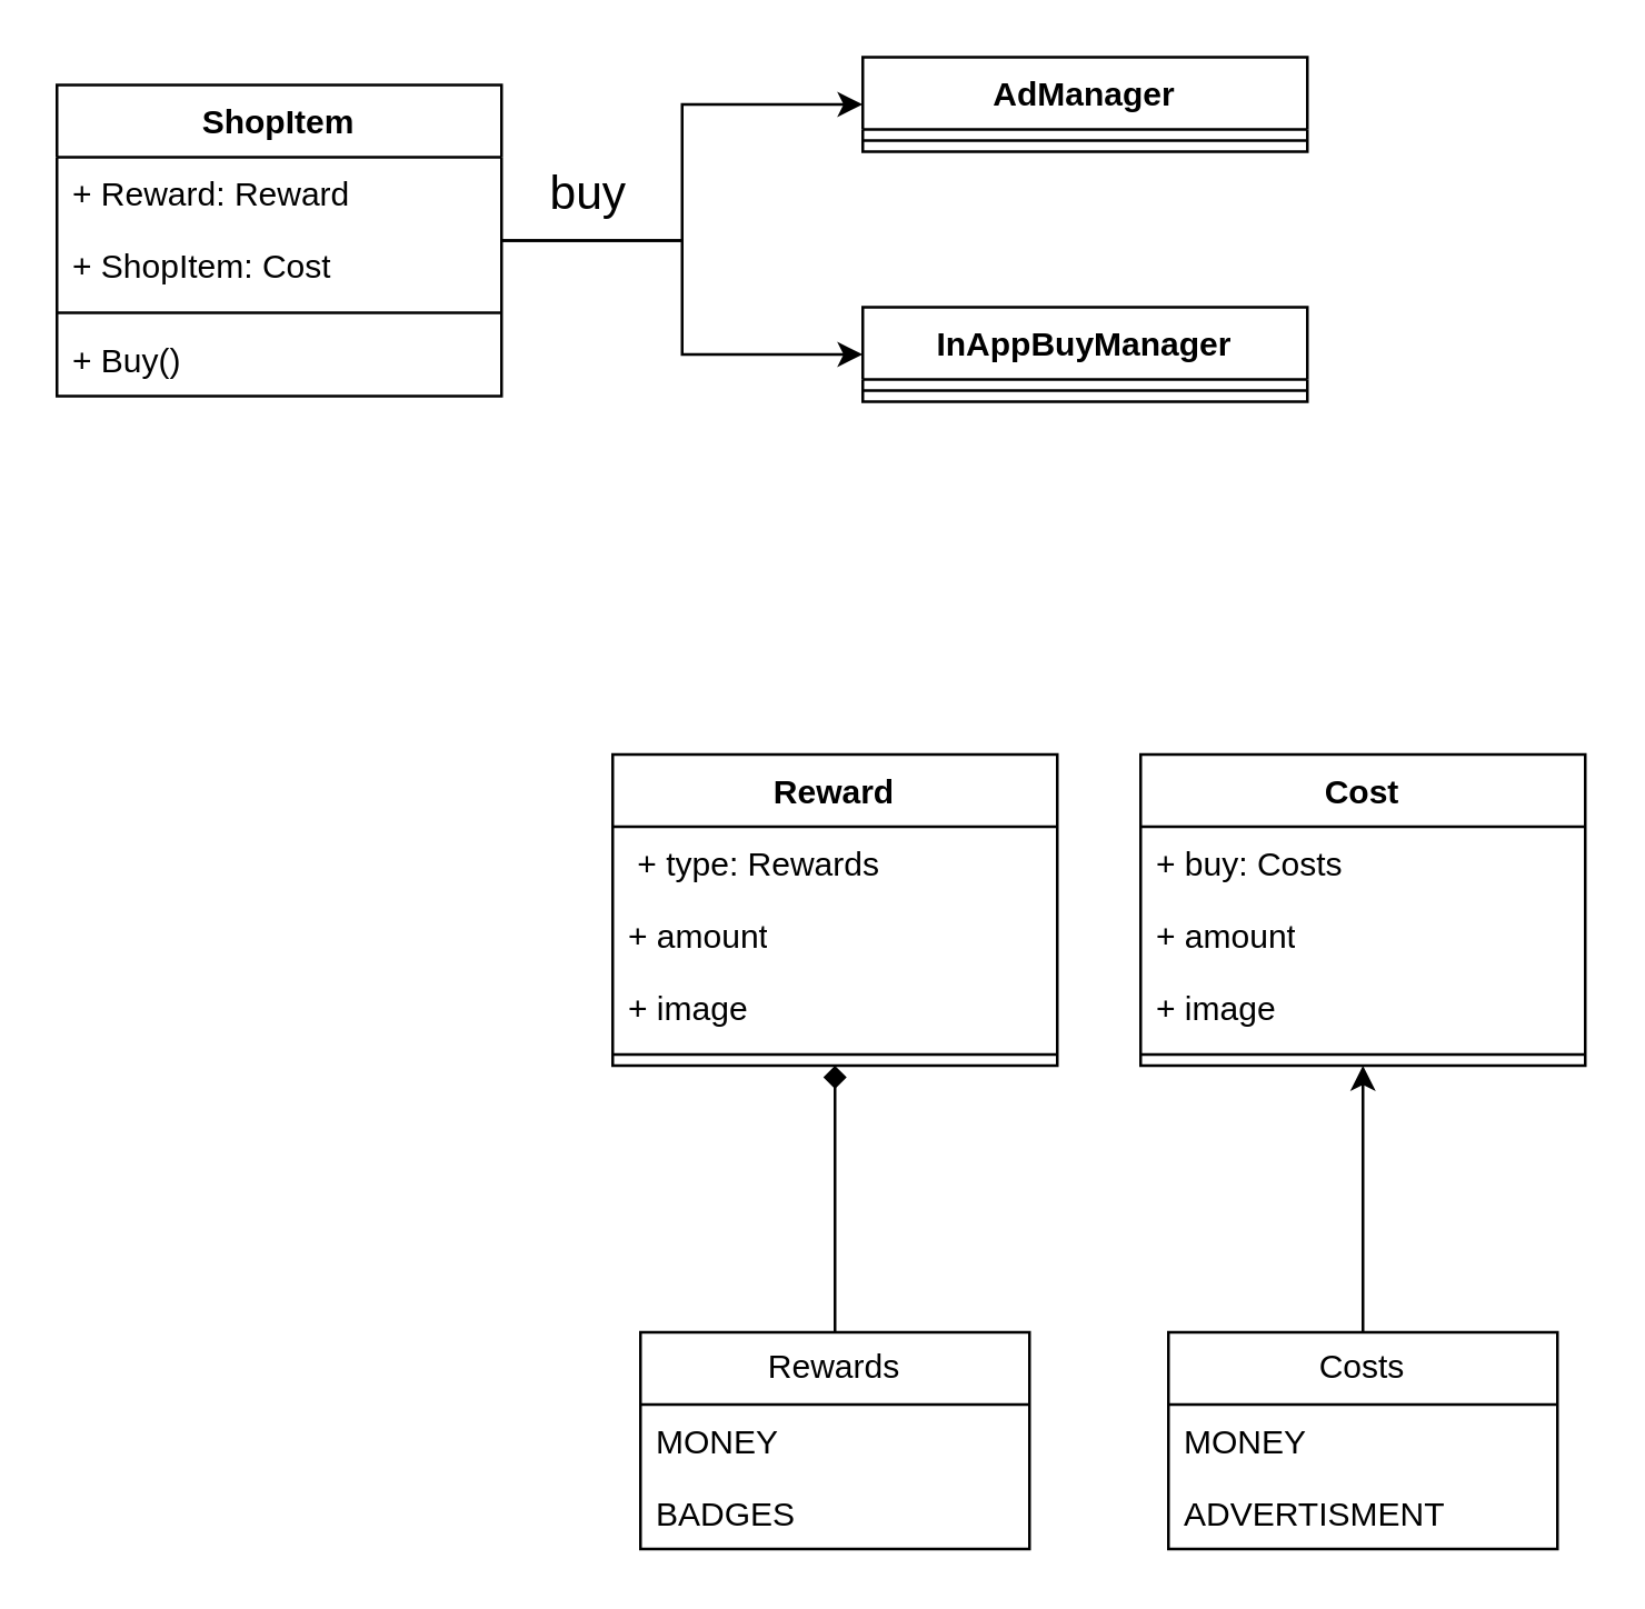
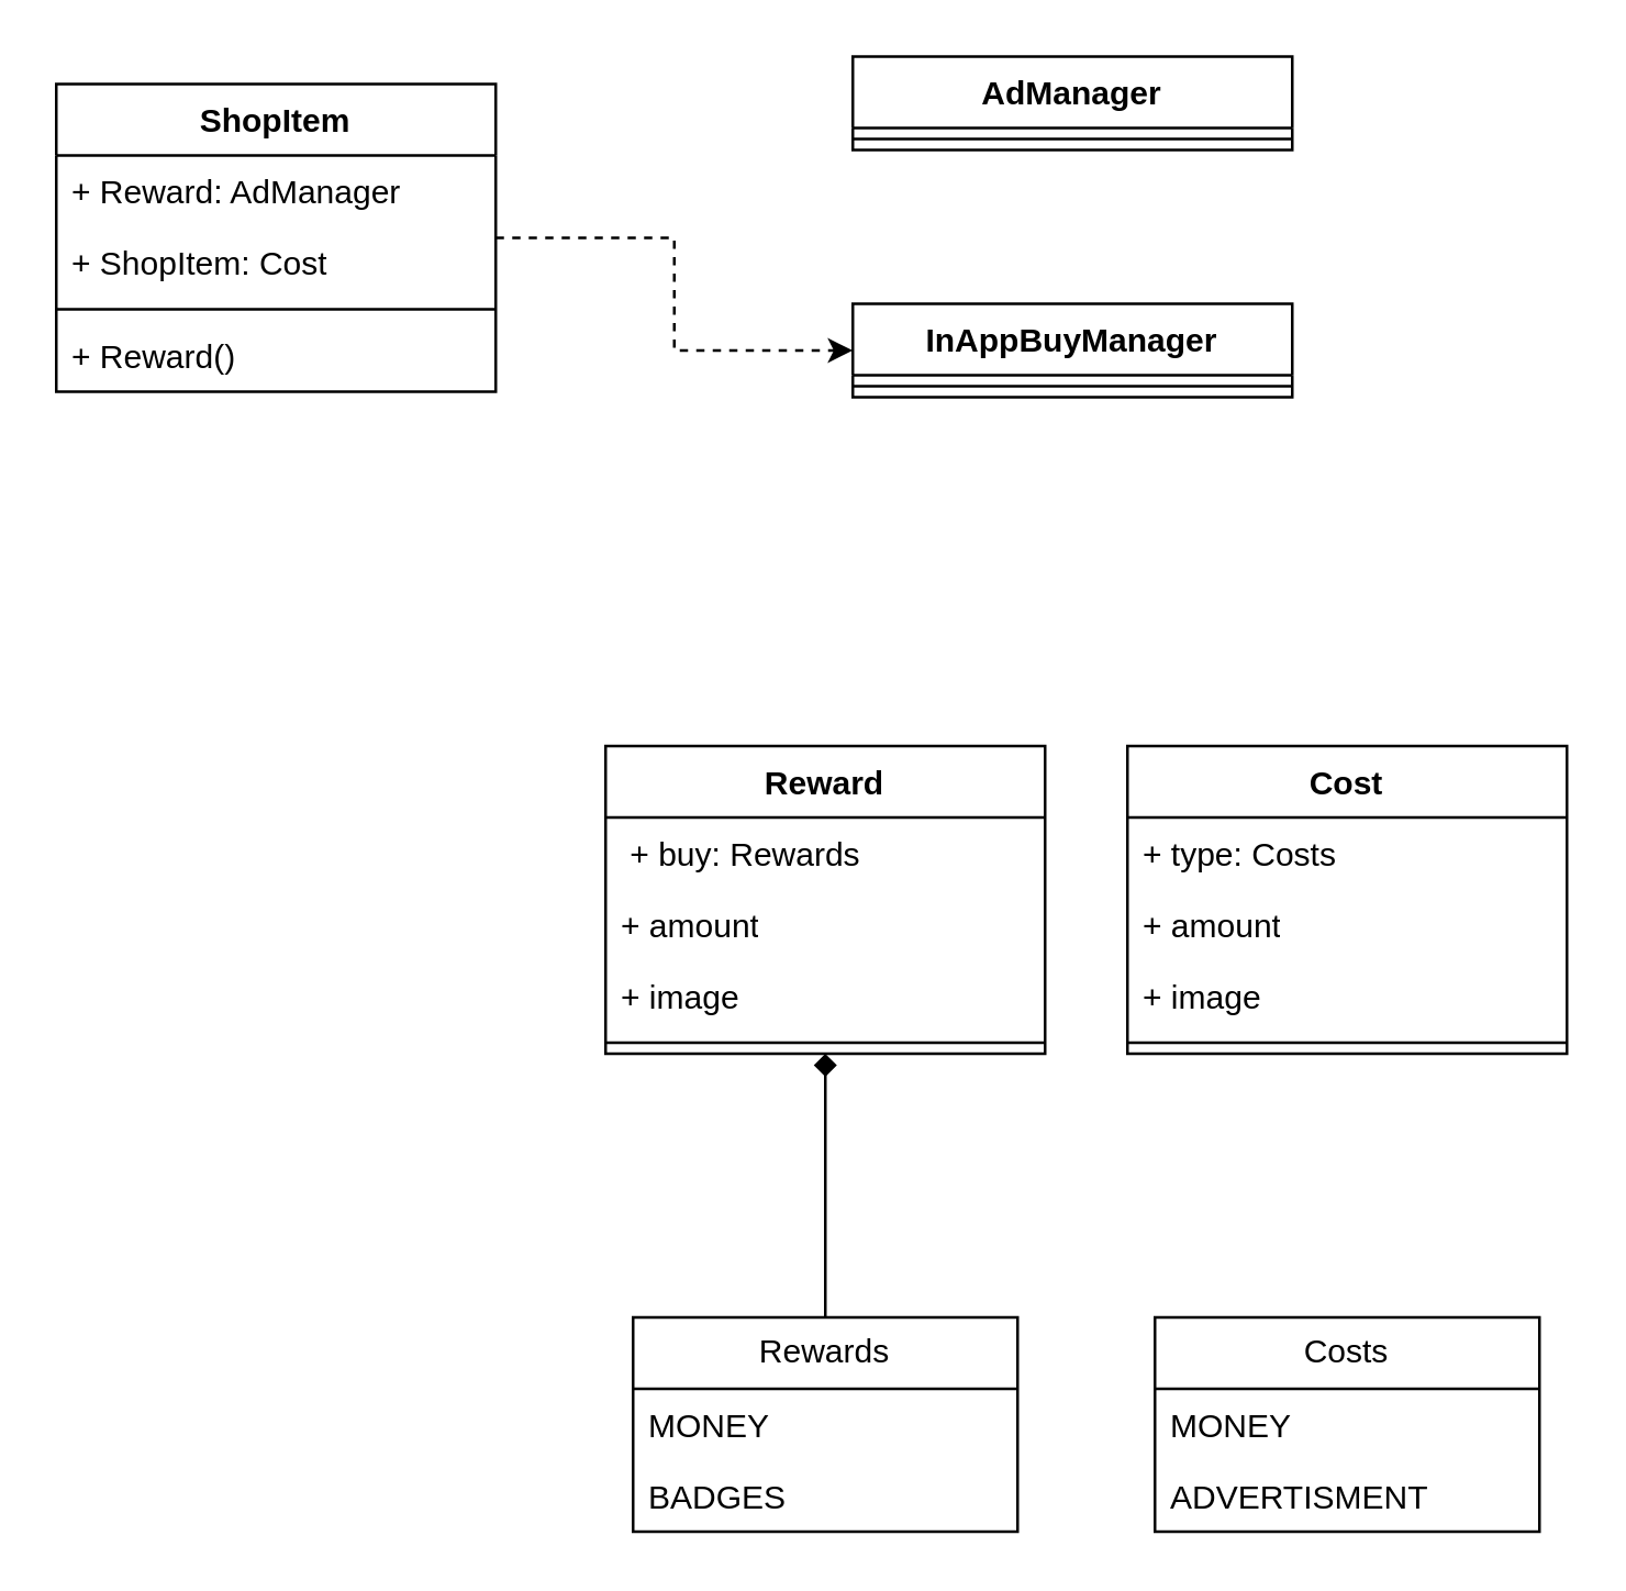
  <mxCell id="0" />
  <mxCell id="1" parent="0" />
- <mxCell id="2" style="edgeStyle=orthogonalEdgeStyle;rounded=0;orthogonalLoop=1;jettySize=auto;html=1;" edge="1" parent="1" source="5" target="10"><mxGeometry relative="1" as="geometry" /></mxCell>
- <mxCell id="3" value="buy" style="edgeLabel;html=1;align=center;verticalAlign=middle;resizable=0;points=[];fontSize=17;" vertex="1" connectable="0" parent="2"><mxGeometry x="0.331" y="-2" relative="1" as="geometry"><mxPoint x="-40" y="30" as="offset" /></mxGeometry></mxCell>
- <mxCell id="4" style="edgeStyle=orthogonalEdgeStyle;rounded=0;orthogonalLoop=1;jettySize=auto;html=1;" edge="1" parent="1" source="5" target="30"><mxGeometry relative="1" as="geometry" /></mxCell>
+ <mxCell id="4" style="edgeStyle=orthogonalEdgeStyle;rounded=0;orthogonalLoop=1;jettySize=auto;html=1;dashed=1;" edge="1" parent="1" source="5" target="30"><mxGeometry relative="1" as="geometry" /></mxCell>
  <mxCell id="5" value="ShopItem" style="swimlane;fontStyle=1;align=center;verticalAlign=top;childLayout=stackLayout;horizontal=1;startSize=26;horizontalStack=0;resizeParent=1;resizeParentMax=0;resizeLast=0;collapsible=1;marginBottom=0;whiteSpace=wrap;html=1;" vertex="1" parent="1"><mxGeometry x="20" y="30" width="160" height="112" as="geometry" /></mxCell>
- <mxCell id="6" value="+ Reward: Reward" style="text;strokeColor=none;fillColor=none;align=left;verticalAlign=top;spacingLeft=4;spacingRight=4;overflow=hidden;rotatable=0;points=[[0,0.5],[1,0.5]];portConstraint=eastwest;whiteSpace=wrap;html=1;" vertex="1" parent="5"><mxGeometry y="26" width="160" height="26" as="geometry" /></mxCell>
+ <mxCell id="6" value="+ Reward: AdManager" style="text;strokeColor=none;fillColor=none;align=left;verticalAlign=top;spacingLeft=4;spacingRight=4;overflow=hidden;rotatable=0;points=[[0,0.5],[1,0.5]];portConstraint=eastwest;whiteSpace=wrap;html=1;" vertex="1" parent="5"><mxGeometry y="26" width="160" height="26" as="geometry" /></mxCell>
  <mxCell id="7" value="+ ShopItem: Cost" style="text;strokeColor=none;fillColor=none;align=left;verticalAlign=top;spacingLeft=4;spacingRight=4;overflow=hidden;rotatable=0;points=[[0,0.5],[1,0.5]];portConstraint=eastwest;whiteSpace=wrap;html=1;" vertex="1" parent="5"><mxGeometry y="52" width="160" height="26" as="geometry" /></mxCell>
  <mxCell id="8" value="" style="line;strokeWidth=1;fillColor=none;align=left;verticalAlign=middle;spacingTop=-1;spacingLeft=3;spacingRight=3;rotatable=0;labelPosition=right;points=[];portConstraint=eastwest;strokeColor=inherit;" vertex="1" parent="5"><mxGeometry y="78" width="160" height="8" as="geometry" /></mxCell>
- <mxCell id="9" value="+ Buy()" style="text;strokeColor=none;fillColor=none;align=left;verticalAlign=top;spacingLeft=4;spacingRight=4;overflow=hidden;rotatable=0;points=[[0,0.5],[1,0.5]];portConstraint=eastwest;whiteSpace=wrap;html=1;" vertex="1" parent="5"><mxGeometry y="86" width="160" height="26" as="geometry" /></mxCell>
+ <mxCell id="9" value="+ Reward()" style="text;strokeColor=none;fillColor=none;align=left;verticalAlign=top;spacingLeft=4;spacingRight=4;overflow=hidden;rotatable=0;points=[[0,0.5],[1,0.5]];portConstraint=eastwest;whiteSpace=wrap;html=1;" vertex="1" parent="5"><mxGeometry y="86" width="160" height="26" as="geometry" /></mxCell>
  <mxCell id="10" value="AdManager&lt;div&gt;&lt;br/&gt;&lt;/div&gt;" style="swimlane;fontStyle=1;align=center;verticalAlign=top;childLayout=stackLayout;horizontal=1;startSize=26;horizontalStack=0;resizeParent=1;resizeParentMax=0;resizeLast=0;collapsible=1;marginBottom=0;whiteSpace=wrap;html=1;" vertex="1" parent="1"><mxGeometry x="310" y="20" width="160" height="34" as="geometry" /></mxCell>
  <mxCell id="11" value="" style="line;strokeWidth=1;fillColor=none;align=left;verticalAlign=middle;spacingTop=-1;spacingLeft=3;spacingRight=3;rotatable=0;labelPosition=right;points=[];portConstraint=eastwest;strokeColor=inherit;" vertex="1" parent="10"><mxGeometry y="26" width="160" height="8" as="geometry" /></mxCell>
  <mxCell id="12" value="Reward" style="swimlane;fontStyle=1;align=center;verticalAlign=top;childLayout=stackLayout;horizontal=1;startSize=26;horizontalStack=0;resizeParent=1;resizeParentMax=0;resizeLast=0;collapsible=1;marginBottom=0;whiteSpace=wrap;html=1;" vertex="1" parent="1"><mxGeometry x="220" y="271" width="160" height="112" as="geometry" /></mxCell>
- <mxCell id="13" value="&amp;nbsp;+ type: Rewards" style="text;strokeColor=none;fillColor=none;align=left;verticalAlign=top;spacingLeft=4;spacingRight=4;overflow=hidden;rotatable=0;points=[[0,0.5],[1,0.5]];portConstraint=eastwest;whiteSpace=wrap;html=1;" vertex="1" parent="12"><mxGeometry y="26" width="160" height="26" as="geometry" /></mxCell>
+ <mxCell id="13" value="&amp;nbsp;+ buy: Rewards" style="text;strokeColor=none;fillColor=none;align=left;verticalAlign=top;spacingLeft=4;spacingRight=4;overflow=hidden;rotatable=0;points=[[0,0.5],[1,0.5]];portConstraint=eastwest;whiteSpace=wrap;html=1;" vertex="1" parent="12"><mxGeometry y="26" width="160" height="26" as="geometry" /></mxCell>
  <mxCell id="14" value="+ amount" style="text;strokeColor=none;fillColor=none;align=left;verticalAlign=top;spacingLeft=4;spacingRight=4;overflow=hidden;rotatable=0;points=[[0,0.5],[1,0.5]];portConstraint=eastwest;whiteSpace=wrap;html=1;" vertex="1" parent="12"><mxGeometry y="52" width="160" height="26" as="geometry" /></mxCell>
  <mxCell id="15" value="+ image" style="text;strokeColor=none;fillColor=none;align=left;verticalAlign=top;spacingLeft=4;spacingRight=4;overflow=hidden;rotatable=0;points=[[0,0.5],[1,0.5]];portConstraint=eastwest;whiteSpace=wrap;html=1;" vertex="1" parent="12"><mxGeometry y="78" width="160" height="26" as="geometry" /></mxCell>
  <mxCell id="16" value="" style="line;strokeWidth=1;fillColor=none;align=left;verticalAlign=middle;spacingTop=-1;spacingLeft=3;spacingRight=3;rotatable=0;labelPosition=right;points=[];portConstraint=eastwest;strokeColor=inherit;" vertex="1" parent="12"><mxGeometry y="104" width="160" height="8" as="geometry" /></mxCell>
  <mxCell id="17" value="Cost" style="swimlane;fontStyle=1;align=center;verticalAlign=top;childLayout=stackLayout;horizontal=1;startSize=26;horizontalStack=0;resizeParent=1;resizeParentMax=0;resizeLast=0;collapsible=1;marginBottom=0;whiteSpace=wrap;html=1;" vertex="1" parent="1"><mxGeometry x="410" y="271" width="160" height="112" as="geometry" /></mxCell>
- <mxCell id="18" value="+ buy: Costs" style="text;strokeColor=none;fillColor=none;align=left;verticalAlign=top;spacingLeft=4;spacingRight=4;overflow=hidden;rotatable=0;points=[[0,0.5],[1,0.5]];portConstraint=eastwest;whiteSpace=wrap;html=1;" vertex="1" parent="17"><mxGeometry y="26" width="160" height="26" as="geometry" /></mxCell>
+ <mxCell id="18" value="+ type: Costs" style="text;strokeColor=none;fillColor=none;align=left;verticalAlign=top;spacingLeft=4;spacingRight=4;overflow=hidden;rotatable=0;points=[[0,0.5],[1,0.5]];portConstraint=eastwest;whiteSpace=wrap;html=1;" vertex="1" parent="17"><mxGeometry y="26" width="160" height="26" as="geometry" /></mxCell>
  <mxCell id="19" value="+ amount" style="text;strokeColor=none;fillColor=none;align=left;verticalAlign=top;spacingLeft=4;spacingRight=4;overflow=hidden;rotatable=0;points=[[0,0.5],[1,0.5]];portConstraint=eastwest;whiteSpace=wrap;html=1;" vertex="1" parent="17"><mxGeometry y="52" width="160" height="26" as="geometry" /></mxCell>
  <mxCell id="20" value="+ image" style="text;strokeColor=none;fillColor=none;align=left;verticalAlign=top;spacingLeft=4;spacingRight=4;overflow=hidden;rotatable=0;points=[[0,0.5],[1,0.5]];portConstraint=eastwest;whiteSpace=wrap;html=1;" vertex="1" parent="17"><mxGeometry y="78" width="160" height="26" as="geometry" /></mxCell>
  <mxCell id="21" value="" style="line;strokeWidth=1;fillColor=none;align=left;verticalAlign=middle;spacingTop=-1;spacingLeft=3;spacingRight=3;rotatable=0;labelPosition=right;points=[];portConstraint=eastwest;strokeColor=inherit;" vertex="1" parent="17"><mxGeometry y="104" width="160" height="8" as="geometry" /></mxCell>
  <mxCell id="22" style="edgeStyle=orthogonalEdgeStyle;rounded=0;orthogonalLoop=1;jettySize=auto;html=1;endArrow=diamond;" edge="1" parent="1" source="23" target="12"><mxGeometry relative="1" as="geometry" /></mxCell>
  <mxCell id="23" value="Rewards" style="swimlane;fontStyle=0;childLayout=stackLayout;horizontal=1;startSize=26;fillColor=none;horizontalStack=0;resizeParent=1;resizeParentMax=0;resizeLast=0;collapsible=1;marginBottom=0;whiteSpace=wrap;html=1;" vertex="1" parent="1"><mxGeometry x="230" y="479" width="140" height="78" as="geometry" /></mxCell>
  <mxCell id="24" value="MONEY" style="text;strokeColor=none;fillColor=none;align=left;verticalAlign=top;spacingLeft=4;spacingRight=4;overflow=hidden;rotatable=0;points=[[0,0.5],[1,0.5]];portConstraint=eastwest;whiteSpace=wrap;html=1;" vertex="1" parent="23"><mxGeometry y="26" width="140" height="26" as="geometry" /></mxCell>
  <mxCell id="25" value="BADGES" style="text;strokeColor=none;fillColor=none;align=left;verticalAlign=top;spacingLeft=4;spacingRight=4;overflow=hidden;rotatable=0;points=[[0,0.5],[1,0.5]];portConstraint=eastwest;whiteSpace=wrap;html=1;" vertex="1" parent="23"><mxGeometry y="52" width="140" height="26" as="geometry" /></mxCell>
- <mxCell id="26" style="edgeStyle=orthogonalEdgeStyle;rounded=0;orthogonalLoop=1;jettySize=auto;html=1;" edge="1" parent="1" source="27" target="17"><mxGeometry relative="1" as="geometry" /></mxCell>
  <mxCell id="27" value="Costs" style="swimlane;fontStyle=0;childLayout=stackLayout;horizontal=1;startSize=26;fillColor=none;horizontalStack=0;resizeParent=1;resizeParentMax=0;resizeLast=0;collapsible=1;marginBottom=0;whiteSpace=wrap;html=1;" vertex="1" parent="1"><mxGeometry x="420" y="479" width="140" height="78" as="geometry" /></mxCell>
  <mxCell id="28" value="MONEY" style="text;strokeColor=none;fillColor=none;align=left;verticalAlign=top;spacingLeft=4;spacingRight=4;overflow=hidden;rotatable=0;points=[[0,0.5],[1,0.5]];portConstraint=eastwest;whiteSpace=wrap;html=1;" vertex="1" parent="27"><mxGeometry y="26" width="140" height="26" as="geometry" /></mxCell>
  <mxCell id="29" value="ADVERTISMENT" style="text;strokeColor=none;fillColor=none;align=left;verticalAlign=top;spacingLeft=4;spacingRight=4;overflow=hidden;rotatable=0;points=[[0,0.5],[1,0.5]];portConstraint=eastwest;whiteSpace=wrap;html=1;" vertex="1" parent="27"><mxGeometry y="52" width="140" height="26" as="geometry" /></mxCell>
  <mxCell id="30" value="InAppBuyManager" style="swimlane;fontStyle=1;align=center;verticalAlign=top;childLayout=stackLayout;horizontal=1;startSize=26;horizontalStack=0;resizeParent=1;resizeParentMax=0;resizeLast=0;collapsible=1;marginBottom=0;whiteSpace=wrap;html=1;" vertex="1" parent="1"><mxGeometry x="310" y="110" width="160" height="34" as="geometry" /></mxCell>
  <mxCell id="31" value="" style="line;strokeWidth=1;fillColor=none;align=left;verticalAlign=middle;spacingTop=-1;spacingLeft=3;spacingRight=3;rotatable=0;labelPosition=right;points=[];portConstraint=eastwest;strokeColor=inherit;" vertex="1" parent="30"><mxGeometry y="26" width="160" height="8" as="geometry" /></mxCell>
